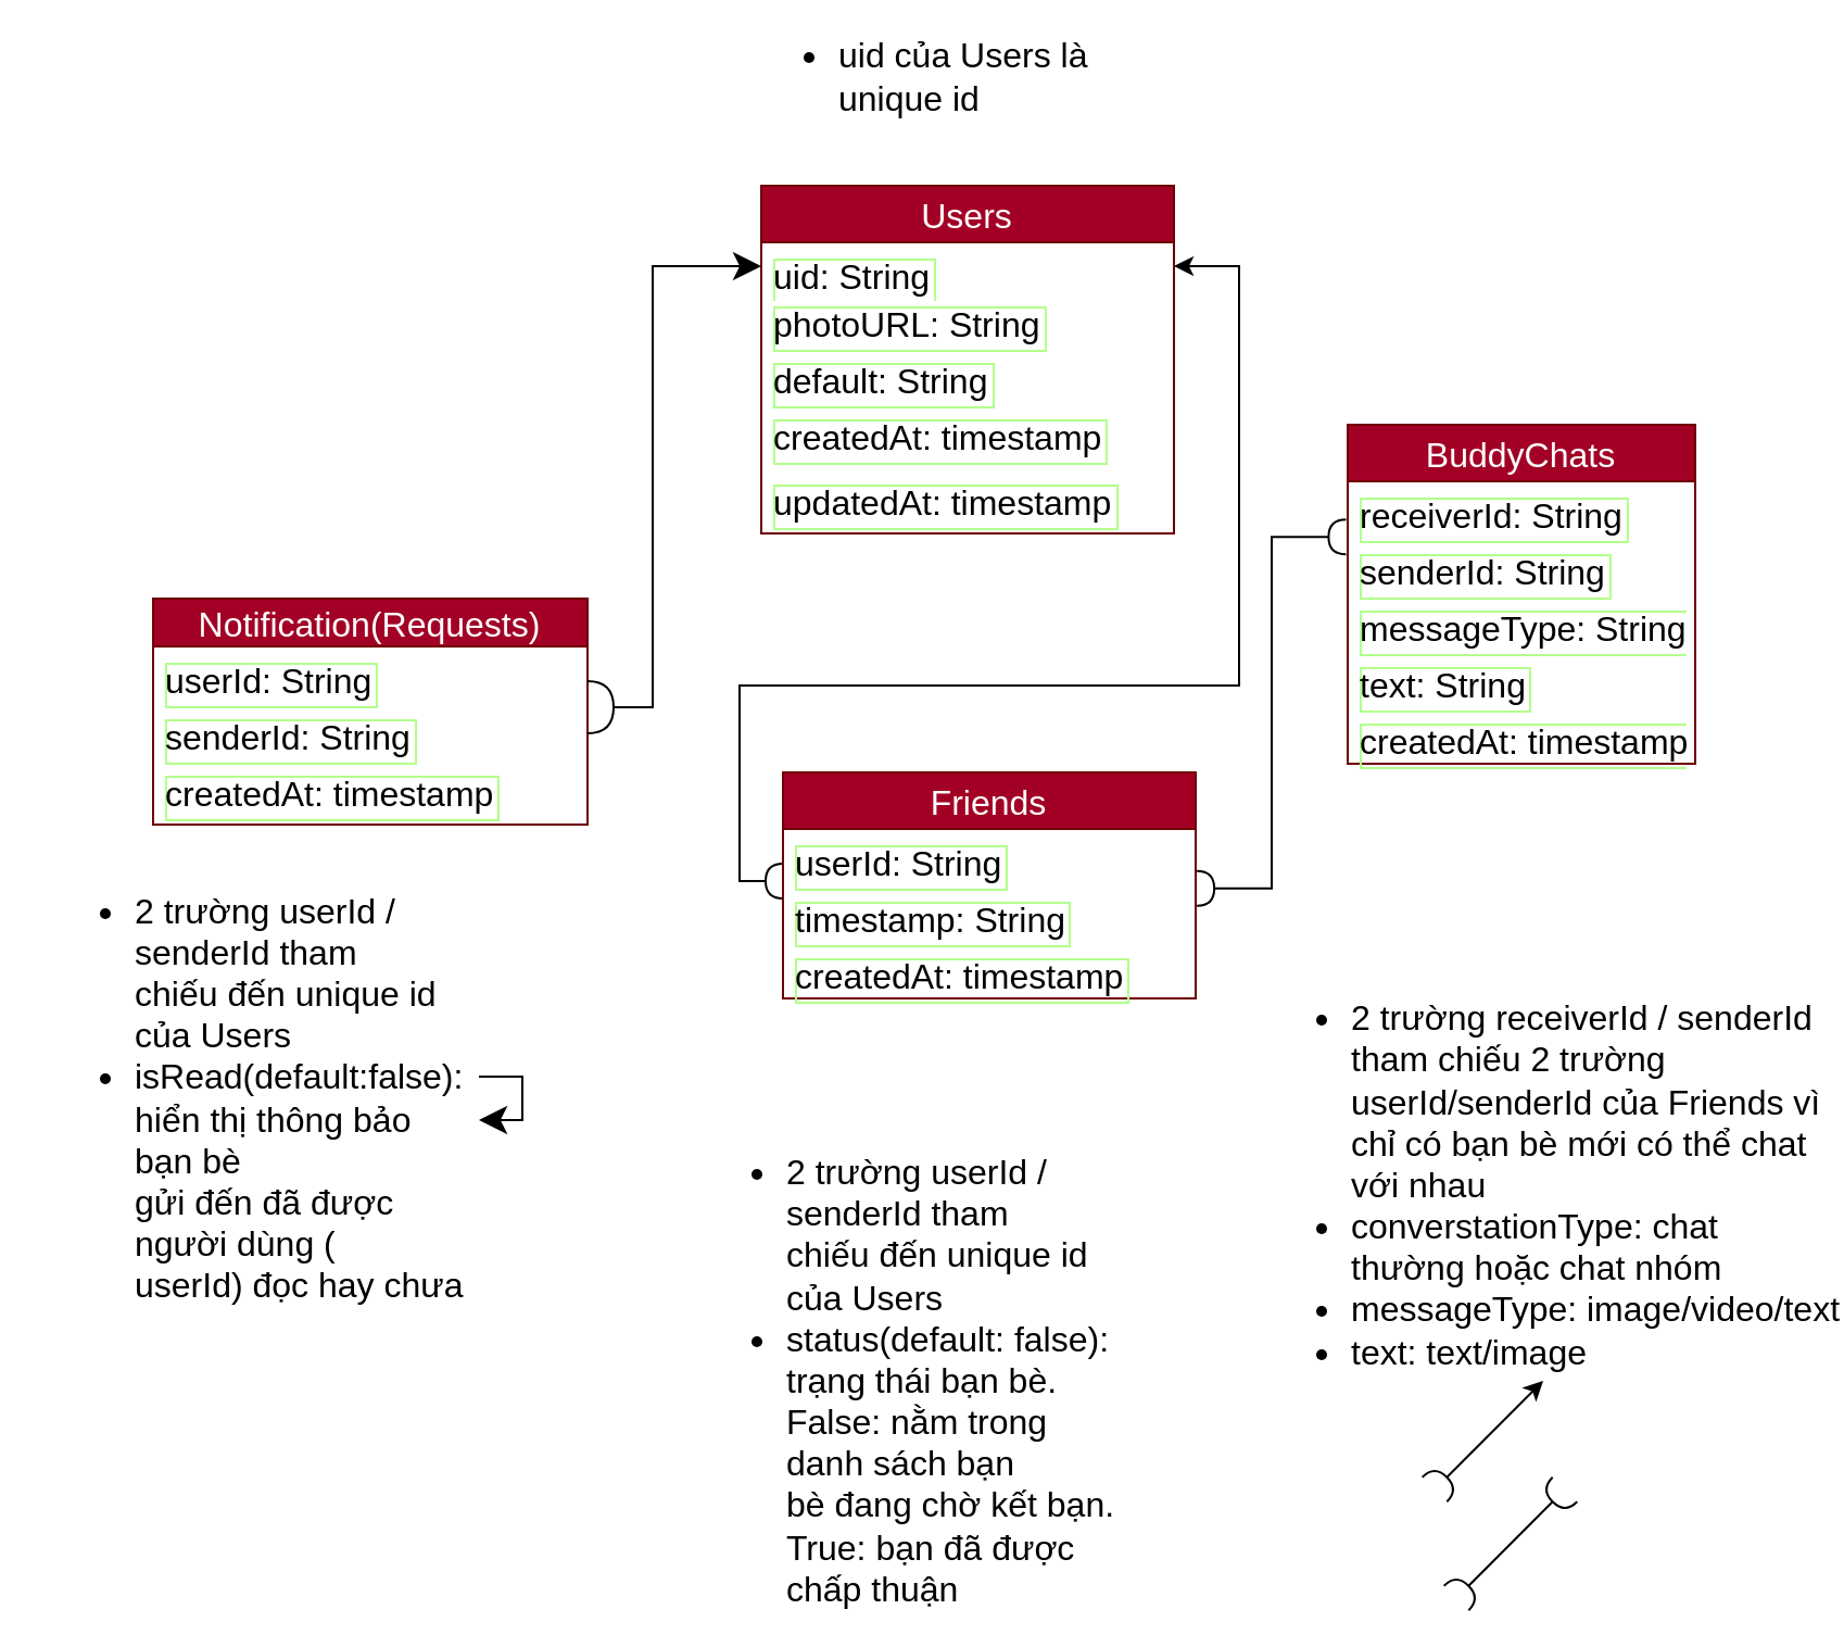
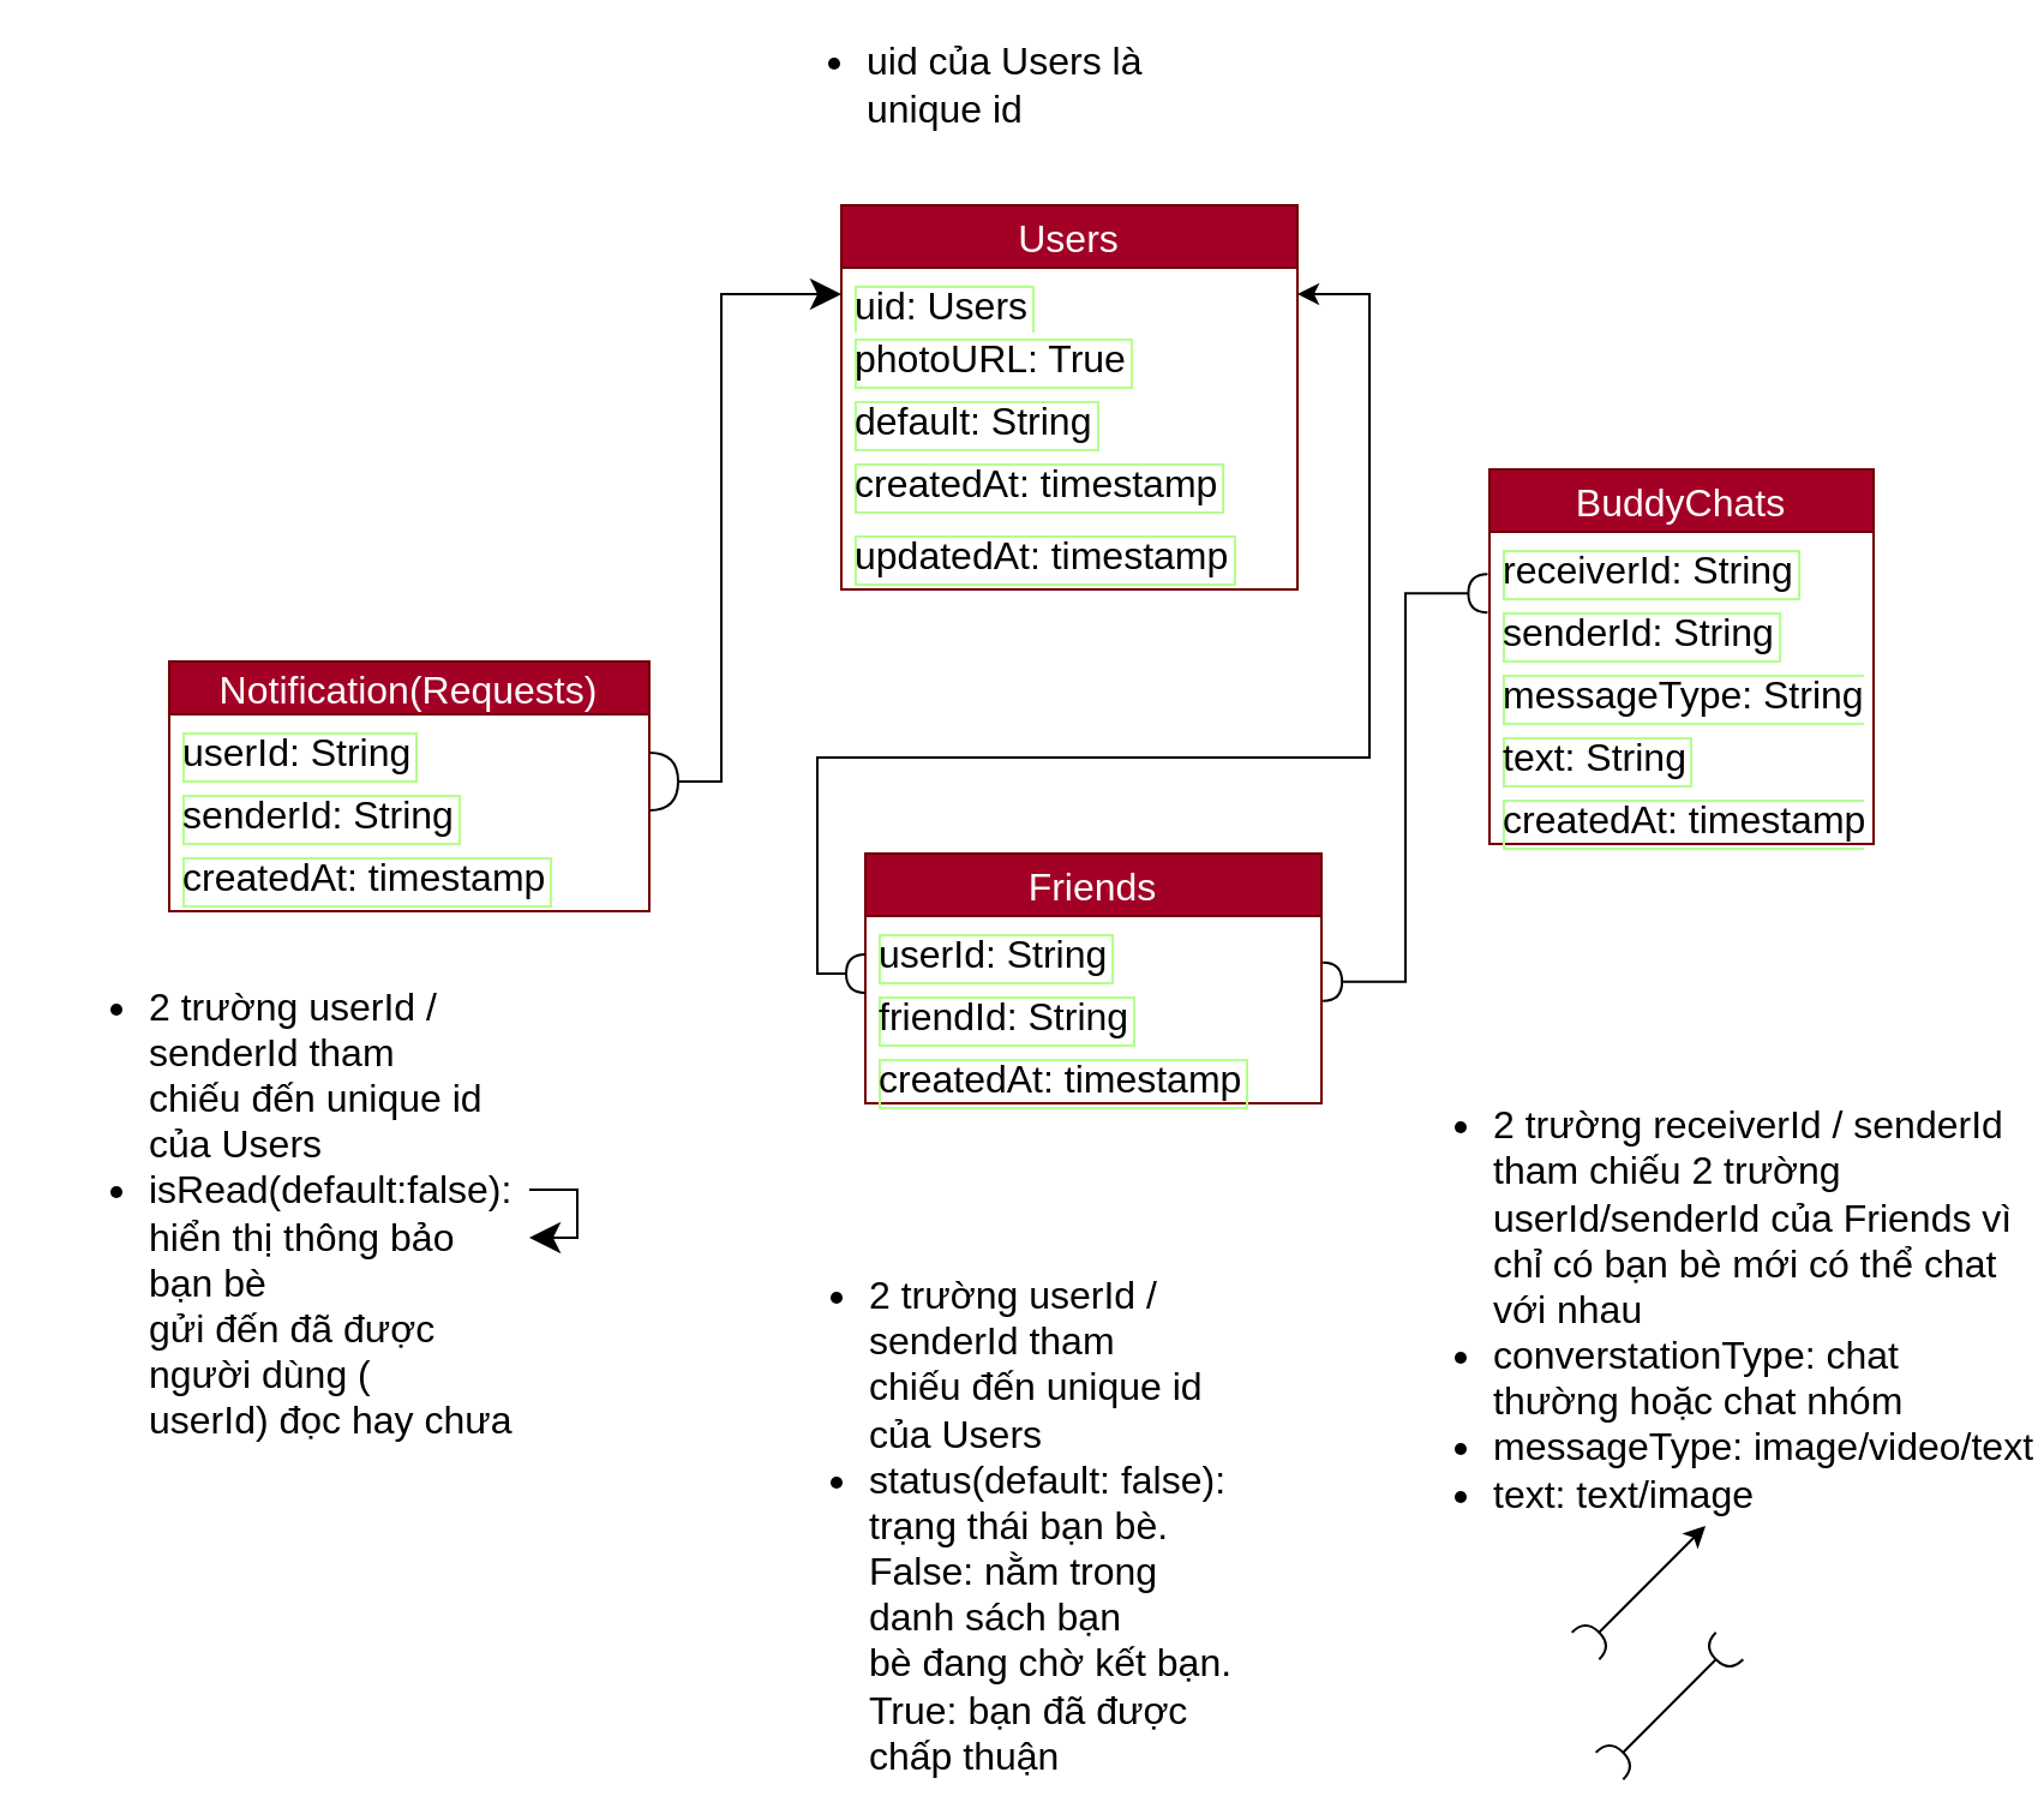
  <mxCell id="0" />
  <mxCell id="1" parent="0" />
  <mxCell id="2" value="Users" style="swimlane;fontStyle=0;childLayout=stackLayout;horizontal=1;startSize=26;horizontalStack=0;resizeParent=1;resizeParentMax=0;resizeLast=0;collapsible=1;marginBottom=0;align=center;fontSize=16;fontColor=#ffffff;labelBackgroundColor=none;fillColor=#a20025;strokeColor=#6F0000;" parent="1" vertex="1"><mxGeometry x="350" y="80" width="190" height="160" as="geometry"><mxRectangle x="350" y="90" width="70" height="26" as="alternateBounds" /></mxGeometry></mxCell>
- <mxCell id="3" value="uid: String" style="text;strokeColor=none;fillColor=none;spacingLeft=4;spacingRight=4;overflow=hidden;rotatable=0;points=[[0,0.5],[1,0.5]];portConstraint=eastwest;fontSize=16;labelBorderColor=#B3FF8C;fontColor=#000000;labelBackgroundColor=none;" parent="2" vertex="1"><mxGeometry y="26" width="190" height="22" as="geometry" /></mxCell>
- <mxCell id="4" value="photoURL: String" style="text;strokeColor=none;fillColor=none;spacingLeft=4;spacingRight=4;overflow=hidden;rotatable=0;points=[[0,0.5],[1,0.5]];portConstraint=eastwest;fontSize=16;labelBorderColor=#B3FF8C;fontColor=#000000;labelBackgroundColor=none;" parent="2" vertex="1"><mxGeometry y="48" width="190" height="26" as="geometry" /></mxCell>
+ <mxCell id="3" value="uid: Users" style="text;strokeColor=none;fillColor=none;spacingLeft=4;spacingRight=4;overflow=hidden;rotatable=0;points=[[0,0.5],[1,0.5]];portConstraint=eastwest;fontSize=16;labelBorderColor=#B3FF8C;fontColor=#000000;labelBackgroundColor=none;" parent="2" vertex="1"><mxGeometry y="26" width="190" height="22" as="geometry" /></mxCell>
+ <mxCell id="4" value="photoURL: True" style="text;strokeColor=none;fillColor=none;spacingLeft=4;spacingRight=4;overflow=hidden;rotatable=0;points=[[0,0.5],[1,0.5]];portConstraint=eastwest;fontSize=16;labelBorderColor=#B3FF8C;fontColor=#000000;labelBackgroundColor=none;" parent="2" vertex="1"><mxGeometry y="48" width="190" height="26" as="geometry" /></mxCell>
  <mxCell id="5" value="default: String" style="text;strokeColor=none;fillColor=none;spacingLeft=4;spacingRight=4;overflow=hidden;rotatable=0;points=[[0,0.5],[1,0.5]];portConstraint=eastwest;fontSize=16;labelBorderColor=#B3FF8C;fontColor=#000000;labelBackgroundColor=none;" parent="2" vertex="1"><mxGeometry y="74" width="190" height="26" as="geometry" /></mxCell>
  <mxCell id="6" value="createdAt: timestamp" style="text;strokeColor=none;fillColor=none;spacingLeft=4;spacingRight=4;overflow=hidden;rotatable=0;points=[[0,0.5],[1,0.5]];portConstraint=eastwest;fontSize=16;labelBorderColor=#B3FF8C;fontColor=#000000;labelBackgroundColor=none;" parent="2" vertex="1"><mxGeometry y="100" width="190" height="30" as="geometry" /></mxCell>
  <mxCell id="7" value="updatedAt: timestamp" style="text;strokeColor=none;fillColor=none;spacingLeft=4;spacingRight=4;overflow=hidden;rotatable=0;points=[[0,0.5],[1,0.5]];portConstraint=eastwest;fontSize=16;labelBorderColor=#B3FF8C;fontColor=#000000;labelBackgroundColor=none;" parent="2" vertex="1"><mxGeometry y="130" width="190" height="30" as="geometry" /></mxCell>
  <mxCell id="8" value="Friends" style="swimlane;fontStyle=0;childLayout=stackLayout;horizontal=1;startSize=26;horizontalStack=0;resizeParent=1;resizeParentMax=0;resizeLast=0;collapsible=1;marginBottom=0;align=center;fontSize=16;fontColor=#ffffff;labelBackgroundColor=none;fillColor=#a20025;strokeColor=#6F0000;" parent="1" vertex="1"><mxGeometry x="360" y="350" width="190" height="104" as="geometry" /></mxCell>
  <mxCell id="9" value="userId: String" style="text;strokeColor=none;fillColor=none;spacingLeft=4;spacingRight=4;overflow=hidden;rotatable=0;points=[[0,0.5],[1,0.5]];portConstraint=eastwest;fontSize=16;labelBorderColor=#B3FF8C;fontColor=#000000;labelBackgroundColor=none;" parent="8" vertex="1"><mxGeometry y="26" width="190" height="26" as="geometry" /></mxCell>
- <mxCell id="10" value="timestamp: String" style="text;strokeColor=none;fillColor=none;spacingLeft=4;spacingRight=4;overflow=hidden;rotatable=0;points=[[0,0.5],[1,0.5]];portConstraint=eastwest;fontSize=16;labelBorderColor=#B3FF8C;fontColor=#000000;labelBackgroundColor=none;" parent="8" vertex="1"><mxGeometry y="52" width="190" height="26" as="geometry" /></mxCell>
+ <mxCell id="10" value="friendId: String" style="text;strokeColor=none;fillColor=none;spacingLeft=4;spacingRight=4;overflow=hidden;rotatable=0;points=[[0,0.5],[1,0.5]];portConstraint=eastwest;fontSize=16;labelBorderColor=#B3FF8C;fontColor=#000000;labelBackgroundColor=none;" parent="8" vertex="1"><mxGeometry y="52" width="190" height="26" as="geometry" /></mxCell>
  <mxCell id="11" value="createdAt: timestamp" style="text;strokeColor=none;fillColor=none;spacingLeft=4;spacingRight=4;overflow=hidden;rotatable=0;points=[[0,0.5],[1,0.5]];portConstraint=eastwest;fontSize=16;labelBorderColor=#B3FF8C;fontColor=#000000;labelBackgroundColor=none;" parent="8" vertex="1"><mxGeometry y="78" width="190" height="26" as="geometry" /></mxCell>
  <mxCell id="12" value="BuddyChats" style="swimlane;fontStyle=0;childLayout=stackLayout;horizontal=1;startSize=26;horizontalStack=0;resizeParent=1;resizeParentMax=0;resizeLast=0;collapsible=1;marginBottom=0;align=center;fontSize=16;fontColor=#ffffff;labelBackgroundColor=none;fillColor=#a20025;strokeColor=#6F0000;" parent="1" vertex="1"><mxGeometry x="620" y="190" width="160" height="156" as="geometry" /></mxCell>
  <mxCell id="13" value="receiverId: String" style="text;strokeColor=none;fillColor=none;spacingLeft=4;spacingRight=4;overflow=hidden;rotatable=0;points=[[0,0.5],[1,0.5]];portConstraint=eastwest;fontSize=16;labelBorderColor=#B3FF8C;fontColor=#000000;labelBackgroundColor=none;" parent="12" vertex="1"><mxGeometry y="26" width="160" height="26" as="geometry" /></mxCell>
  <mxCell id="14" value="senderId: String" style="text;strokeColor=none;fillColor=none;spacingLeft=4;spacingRight=4;overflow=hidden;rotatable=0;points=[[0,0.5],[1,0.5]];portConstraint=eastwest;fontSize=16;labelBorderColor=#B3FF8C;fontColor=#000000;labelBackgroundColor=none;" parent="12" vertex="1"><mxGeometry y="52" width="160" height="26" as="geometry" /></mxCell>
  <mxCell id="15" value="messageType: String" style="text;strokeColor=none;fillColor=none;spacingLeft=4;spacingRight=4;overflow=hidden;rotatable=0;points=[[0,0.5],[1,0.5]];portConstraint=eastwest;fontSize=16;labelBorderColor=#B3FF8C;fontColor=#000000;labelBackgroundColor=none;" parent="12" vertex="1"><mxGeometry y="78" width="160" height="26" as="geometry" /></mxCell>
  <mxCell id="16" value="text: String" style="text;strokeColor=none;fillColor=none;spacingLeft=4;spacingRight=4;overflow=hidden;rotatable=0;points=[[0,0.5],[1,0.5]];portConstraint=eastwest;fontSize=16;labelBorderColor=#B3FF8C;fontColor=#000000;labelBackgroundColor=none;" parent="12" vertex="1"><mxGeometry y="104" width="160" height="26" as="geometry" /></mxCell>
  <mxCell id="17" value="createdAt: timestamp" style="text;strokeColor=none;fillColor=none;spacingLeft=4;spacingRight=4;overflow=hidden;rotatable=0;points=[[0,0.5],[1,0.5]];portConstraint=eastwest;fontSize=16;labelBorderColor=#B3FF8C;fontColor=#000000;labelBackgroundColor=none;" parent="12" vertex="1"><mxGeometry y="130" width="160" height="26" as="geometry" /></mxCell>
  <mxCell id="18" value="Notification(Requests)" style="swimlane;fontStyle=0;childLayout=stackLayout;horizontal=1;startSize=22;horizontalStack=0;resizeParent=1;resizeParentMax=0;resizeLast=0;collapsible=1;marginBottom=0;align=center;fontSize=16;fontColor=#ffffff;labelBackgroundColor=none;fillColor=#a20025;strokeColor=#6F0000;" parent="1" vertex="1"><mxGeometry x="70" y="270" width="200" height="104" as="geometry" /></mxCell>
  <mxCell id="19" value="userId: String" style="text;strokeColor=none;fillColor=none;spacingLeft=4;spacingRight=4;overflow=hidden;rotatable=0;points=[[0,0.5],[1,0.5]];portConstraint=eastwest;fontSize=16;labelBorderColor=#B3FF8C;fontColor=#000000;labelBackgroundColor=none;" parent="18" vertex="1"><mxGeometry y="22" width="200" height="26" as="geometry" /></mxCell>
  <mxCell id="20" value="senderId: String" style="text;strokeColor=none;fillColor=none;spacingLeft=4;spacingRight=4;overflow=hidden;rotatable=0;points=[[0,0.5],[1,0.5]];portConstraint=eastwest;fontSize=16;labelBorderColor=#B3FF8C;fontColor=#000000;labelBackgroundColor=none;" parent="18" vertex="1"><mxGeometry y="48" width="200" height="26" as="geometry" /></mxCell>
  <mxCell id="21" value="createdAt: timestamp" style="text;strokeColor=none;fillColor=none;spacingLeft=4;spacingRight=4;overflow=hidden;rotatable=0;points=[[0,0.5],[1,0.5]];portConstraint=eastwest;fontSize=16;labelBorderColor=#B3FF8C;fontColor=#000000;labelBackgroundColor=none;" parent="18" vertex="1"><mxGeometry y="74" width="200" height="30" as="geometry" /></mxCell>
  <mxCell id="22" style="edgeStyle=orthogonalEdgeStyle;rounded=0;orthogonalLoop=1;jettySize=auto;html=1;entryX=0;entryY=0.5;entryDx=0;entryDy=0;startArrow=halfCircle;startFill=0;strokeColor=#000000;endSize=10;startSize=10;fontColor=#000000;labelBackgroundColor=none;fontSize=16;" parent="1" target="3" edge="1"><mxGeometry relative="1" as="geometry"><mxPoint x="320" y="150" as="targetPoint" /><mxPoint x="270" y="320" as="sourcePoint" /><Array as="points"><mxPoint x="300" y="320" /><mxPoint x="300" y="117" /></Array></mxGeometry></mxCell>
  <mxCell id="23" style="edgeStyle=orthogonalEdgeStyle;rounded=0;orthogonalLoop=1;jettySize=auto;html=1;endArrow=classic;endFill=1;entryX=1;entryY=0.5;entryDx=0;entryDy=0;startArrow=halfCircle;startFill=0;strokeColor=#000000;fontColor=#000000;labelBackgroundColor=none;fontSize=16;" parent="1" target="3" edge="1"><mxGeometry relative="1" as="geometry"><mxPoint x="570" y="180" as="targetPoint" /><mxPoint x="360" y="400" as="sourcePoint" /><Array as="points"><mxPoint x="340" y="400" /><mxPoint x="340" y="310" /><mxPoint x="570" y="310" /><mxPoint x="570" y="117" /></Array></mxGeometry></mxCell>
  <mxCell id="24" style="edgeStyle=orthogonalEdgeStyle;rounded=0;orthogonalLoop=1;jettySize=auto;html=1;endArrow=halfCircle;endFill=0;entryX=1.003;entryY=1.054;entryDx=0;entryDy=0;entryPerimeter=0;startArrow=halfCircle;startFill=0;exitX=-0.005;exitY=0.984;exitDx=0;exitDy=0;exitPerimeter=0;strokeColor=#000000;fontColor=#000000;labelBackgroundColor=none;fontSize=16;" parent="1" source="13" target="9" edge="1"><mxGeometry relative="1" as="geometry"><mxPoint x="560" y="400" as="targetPoint" /><Array as="points"><mxPoint x="585" y="242" /><mxPoint x="585" y="403" /></Array></mxGeometry></mxCell>
  <mxCell id="25" value="" style="endArrow=halfCircle;html=1;endFill=0;startArrow=halfCircle;startFill=0;fontColor=#000000;labelBackgroundColor=none;fontSize=16;" parent="1" edge="1"><mxGeometry width="50" height="50" relative="1" as="geometry"><mxPoint x="670" y="730" as="sourcePoint" /><mxPoint x="720" y="680" as="targetPoint" /></mxGeometry></mxCell>
  <mxCell id="26" value="" style="endArrow=classic;html=1;endFill=1;startArrow=halfCircle;startFill=0;fontColor=#000000;labelBackgroundColor=none;fontSize=16;" parent="1" edge="1"><mxGeometry width="50" height="50" relative="1" as="geometry"><mxPoint x="660" y="680" as="sourcePoint" /><mxPoint x="710" y="630" as="targetPoint" /></mxGeometry></mxCell>
  <mxCell id="27" value="&lt;ul style=&quot;font-size: 16px;&quot;&gt;&lt;li style=&quot;font-size: 16px;&quot;&gt;2 trường userId / senderId tham chiếu&amp;nbsp;đến unique id của Users&lt;/li&gt;&lt;li style=&quot;font-size: 16px;&quot;&gt;isRead(default:false): hiển thị thông bảo bạn bè gửi&amp;nbsp;đến&amp;nbsp;đã&amp;nbsp;được người dùng ( userId)&amp;nbsp;đọc hay chưa&lt;/li&gt;&lt;/ul&gt;" style="text;html=1;strokeColor=none;fillColor=none;align=left;verticalAlign=middle;whiteSpace=wrap;rounded=0;fontColor=#000000;labelBackgroundColor=none;fontSize=16;" parent="1" vertex="1"><mxGeometry y="490" width="200" height="20" as="geometry" x="20" /></mxCell>
- <mxCell id="28" value="&lt;ul style=&quot;font-size: 16px;&quot;&gt;&lt;li style=&quot;font-size: 16px;&quot;&gt;uid của Users là unique id&lt;/li&gt;&lt;/ul&gt;" style="text;html=1;strokeColor=none;fillColor=none;align=left;verticalAlign=middle;whiteSpace=wrap;rounded=0;fontColor=#000000;labelBackgroundColor=none;fontSize=16;" parent="1" vertex="1"><mxGeometry x="344" y="20" width="180" height="20" as="geometry" /></mxCell>
+ <mxCell id="28" value="&lt;ul style=&quot;font-size: 16px;&quot;&gt;&lt;li style=&quot;font-size: 16px;&quot;&gt;uid của Users là unique id&lt;/li&gt;&lt;/ul&gt;" style="text;html=1;strokeColor=none;fillColor=none;align=left;verticalAlign=middle;whiteSpace=wrap;rounded=0;fontColor=#000000;labelBackgroundColor=none;fontSize=16;" parent="1" vertex="1"><mxGeometry x="319" y="20" width="180" height="20" as="geometry" /></mxCell>
  <mxCell id="29" value="&lt;ul style=&quot;font-size: 16px;&quot;&gt;&lt;li style=&quot;font-size: 16px;&quot;&gt;2 trường userId / senderId tham chiếu&amp;nbsp;đến unique id của Users&lt;/li&gt;&lt;li style=&quot;font-size: 16px;&quot;&gt;status(default: false): trạng thái bạn bè. False: nằm trong danh sách bạn bè&amp;nbsp;đang chờ kết bạn. True: bạn&amp;nbsp;đã&amp;nbsp;được chấp thuận&lt;/li&gt;&lt;/ul&gt;" style="text;html=1;strokeColor=none;fillColor=none;align=left;verticalAlign=middle;whiteSpace=wrap;rounded=0;fontColor=#000000;labelBackgroundColor=none;fontSize=16;" parent="1" vertex="1"><mxGeometry x="320" y="620" width="200" height="20" as="geometry" /></mxCell>
  <mxCell id="30" value="&lt;ul style=&quot;font-size: 16px;&quot;&gt;&lt;li style=&quot;font-size: 16px;&quot;&gt;2 trường receiverId / senderId tham chiếu 2 trường userId/senderId của Friends vì chỉ có bạn bè mới có thể chat với nhau&lt;/li&gt;&lt;li style=&quot;font-size: 16px;&quot;&gt;converstationType: chat thường hoặc chat nhóm&lt;/li&gt;&lt;li style=&quot;font-size: 16px;&quot;&gt;messageType:&amp;nbsp;image/video/text&lt;/li&gt;&lt;li style=&quot;font-size: 16px;&quot;&gt;text: text/image&lt;/li&gt;&lt;/ul&gt;" style="text;html=1;strokeColor=none;fillColor=none;align=left;verticalAlign=middle;whiteSpace=wrap;rounded=0;fontColor=#000000;labelBackgroundColor=none;fontSize=16;" parent="1" vertex="1"><mxGeometry x="580" y="530" width="200" height="20" as="geometry" /></mxCell>
  <mxCell id="31" style="edgeStyle=orthogonalEdgeStyle;rounded=0;orthogonalLoop=1;jettySize=auto;html=1;labelBackgroundColor=none;startSize=10;endSize=10;strokeColor=#000000;fontSize=16;fontColor=#000000;" edge="1" parent="1" source="27" target="27"><mxGeometry relative="1" as="geometry" /></mxCell>
